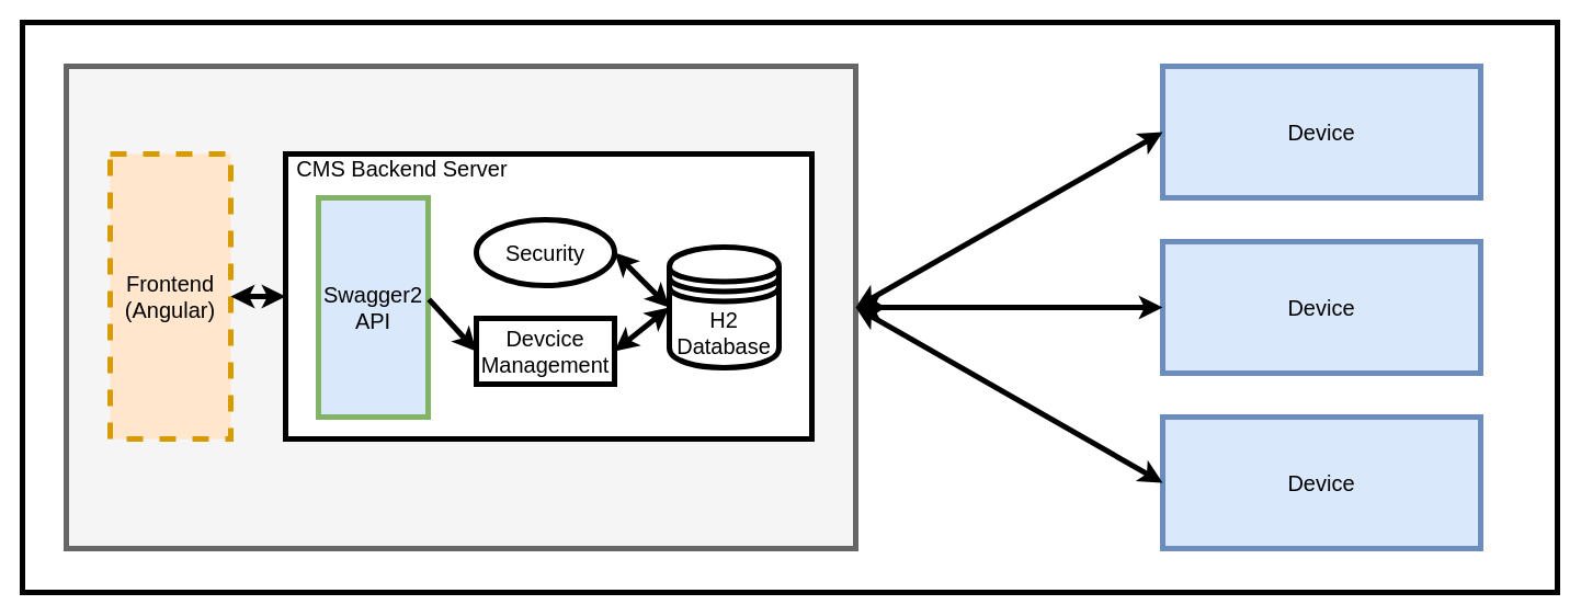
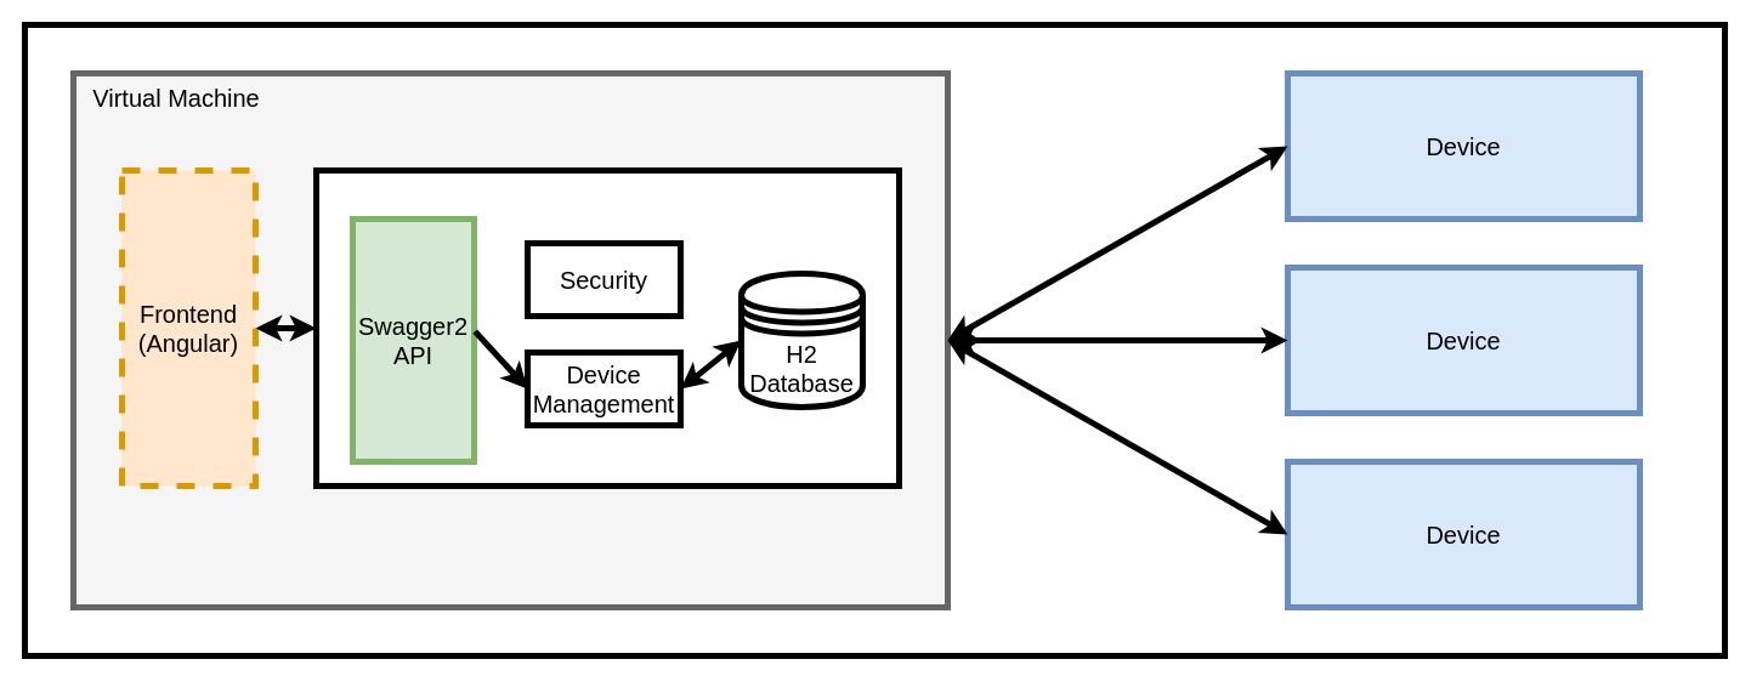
  <mxCell id="0" />
  <mxCell id="1" parent="0" />
  <mxCell id="2" value="" style="rounded=0;whiteSpace=wrap;html=1;strokeWidth=5;gradientColor=none;" vertex="1" parent="1"><mxGeometry width="1400" height="520" as="geometry" x="20" y="20" /></mxCell>
  <mxCell id="3" value="" style="rounded=0;whiteSpace=wrap;html=1;strokeWidth=5;fillColor=#f5f5f5;strokeColor=#666666;fontColor=#333333;" vertex="1" parent="1"><mxGeometry x="60" y="60" width="720" height="440" as="geometry" /></mxCell>
  <mxCell id="4" value="&lt;font style=&quot;font-size: 20px&quot;&gt;Frontend&lt;br&gt;(Angular)&lt;/font&gt;" style="rounded=0;whiteSpace=wrap;html=1;fillColor=#ffe6cc;strokeColor=#d79b00;strokeWidth=5;dashed=1;" vertex="1" parent="1"><mxGeometry x="100" y="140" width="110" height="260" as="geometry" /></mxCell>
+ <mxCell id="5" value="&lt;font style=&quot;font-size: 20px&quot;&gt;Virtual Machine&lt;/font&gt;" style="text;html=1;strokeColor=none;fillColor=none;align=center;verticalAlign=middle;whiteSpace=wrap;rounded=0;" vertex="1" parent="1"><mxGeometry x="70" y="70" width="150" height="20" as="geometry" /></mxCell>
  <mxCell id="6" value="" style="rounded=0;whiteSpace=wrap;html=1;strokeWidth=5;gradientColor=none;" vertex="1" parent="1"><mxGeometry x="260" y="140" width="480" height="260" as="geometry" /></mxCell>
- <mxCell id="7" value="&lt;font style=&quot;font-size: 20px&quot;&gt;CMS Backend Server&lt;/font&gt;" style="text;html=1;strokeColor=none;fillColor=none;align=center;verticalAlign=middle;whiteSpace=wrap;rounded=0;" vertex="1" parent="1"><mxGeometry x="263" y="143" width="207" height="20" as="geometry" /></mxCell>
- <mxCell id="8" value="&lt;font style=&quot;font-size: 20px&quot;&gt;Swagger2&lt;br&gt;API&lt;/font&gt;" style="rounded=0;whiteSpace=wrap;html=1;strokeWidth=5;fillColor=#dae8fc;strokeColor=#82b366;" vertex="1" parent="1"><mxGeometry x="290" y="180" width="100" height="200" as="geometry" /></mxCell>
+ <mxCell id="8" value="&lt;font style=&quot;font-size: 20px&quot;&gt;Swagger2&lt;br&gt;API&lt;/font&gt;" style="rounded=0;whiteSpace=wrap;html=1;strokeWidth=5;fillColor=#d5e8d4;strokeColor=#82b366;" vertex="1" parent="1"><mxGeometry x="290" y="180" width="100" height="200" as="geometry" /></mxCell>
  <mxCell id="9" value="&lt;font style=&quot;font-size: 20px&quot;&gt;H2&lt;br&gt;Database&lt;/font&gt;" style="shape=datastore;whiteSpace=wrap;html=1;strokeWidth=5;gradientColor=none;" vertex="1" parent="1"><mxGeometry x="610" y="225" width="100" height="110" as="geometry" /></mxCell>
- <mxCell id="10" value="&lt;font style=&quot;font-size: 20px&quot;&gt;Security&lt;/font&gt;" style="ellipse;whiteSpace=wrap;html=1;strokeWidth=5;gradientColor=none;" vertex="1" parent="1"><mxGeometry x="434" y="200" width="126" height="60" as="geometry" /></mxCell>
- <mxCell id="11" value="&lt;font style=&quot;font-size: 20px&quot;&gt;Devcice&lt;br&gt;Management&lt;br&gt;&lt;/font&gt;" style="rounded=0;whiteSpace=wrap;html=1;strokeWidth=5;gradientColor=none;" vertex="1" parent="1"><mxGeometry x="434" y="290" width="126" height="60" as="geometry" /></mxCell>
+ <mxCell id="10" value="&lt;font style=&quot;font-size: 20px&quot;&gt;Security&lt;/font&gt;" style="rounded=0;whiteSpace=wrap;html=1;strokeWidth=5;gradientColor=none;" vertex="1" parent="1"><mxGeometry x="434" y="200" width="126" height="60" as="geometry" /></mxCell>
+ <mxCell id="11" value="&lt;font style=&quot;font-size: 20px&quot;&gt;Device&lt;br&gt;Management&lt;br&gt;&lt;/font&gt;" style="rounded=0;whiteSpace=wrap;html=1;strokeWidth=5;gradientColor=none;" vertex="1" parent="1"><mxGeometry x="434" y="290" width="126" height="60" as="geometry" /></mxCell>
  <mxCell id="12" value="" style="endArrow=classic;startArrow=classic;html=1;exitX=1;exitY=0.5;exitDx=0;exitDy=0;entryX=0;entryY=0.5;entryDx=0;entryDy=0;strokeWidth=5;" edge="1" parent="1" source="4" target="6"><mxGeometry width="50" height="50" relative="1" as="geometry"><mxPoint x="380" y="210" as="sourcePoint" /><mxPoint x="430" y="160" as="targetPoint" /></mxGeometry></mxCell>
  <mxCell id="13" value="" style="endArrow=classic;html=1;strokeWidth=5;exitX=1.007;exitY=0.463;exitDx=0;exitDy=0;exitPerimeter=0;entryX=0;entryY=0.5;entryDx=0;entryDy=0;" edge="1" parent="1" source="8" target="11"><mxGeometry width="50" height="50" relative="1" as="geometry"><mxPoint x="380" y="210" as="sourcePoint" /><mxPoint x="430" y="160" as="targetPoint" /></mxGeometry></mxCell>
- <mxCell id="14" value="" style="endArrow=classic;startArrow=classic;html=1;strokeWidth=5;exitX=1;exitY=0.5;exitDx=0;exitDy=0;entryX=0;entryY=0.5;entryDx=0;entryDy=0;" edge="1" parent="1" source="10" target="9"><mxGeometry width="50" height="50" relative="1" as="geometry"><mxPoint x="380" y="210" as="sourcePoint" /><mxPoint x="430" y="160" as="targetPoint" /></mxGeometry></mxCell>
  <mxCell id="15" value="" style="endArrow=classic;startArrow=classic;html=1;strokeWidth=5;exitX=1;exitY=0.5;exitDx=0;exitDy=0;entryX=0;entryY=0.5;entryDx=0;entryDy=0;" edge="1" parent="1" source="11" target="9"><mxGeometry width="50" height="50" relative="1" as="geometry"><mxPoint x="380" y="210" as="sourcePoint" /><mxPoint x="430" y="160" as="targetPoint" /></mxGeometry></mxCell>
  <mxCell id="16" value="&lt;font style=&quot;font-size: 20px&quot;&gt;Device&lt;/font&gt;" style="rounded=0;whiteSpace=wrap;html=1;strokeWidth=5;fillColor=#dae8fc;strokeColor=#6c8ebf;" vertex="1" parent="1"><mxGeometry x="1060" y="380" width="290" height="120" as="geometry" /></mxCell>
  <mxCell id="17" value="&lt;font style=&quot;font-size: 20px&quot;&gt;Device&lt;/font&gt;" style="rounded=0;whiteSpace=wrap;html=1;strokeWidth=5;fillColor=#dae8fc;strokeColor=#6c8ebf;" vertex="1" parent="1"><mxGeometry x="1060" y="220" width="290" height="120" as="geometry" /></mxCell>
  <mxCell id="18" value="&lt;font style=&quot;font-size: 20px&quot;&gt;Device&lt;/font&gt;" style="rounded=0;whiteSpace=wrap;html=1;strokeWidth=5;fillColor=#dae8fc;strokeColor=#6c8ebf;" vertex="1" parent="1"><mxGeometry x="1060" y="60" width="290" height="120" as="geometry" /></mxCell>
  <mxCell id="19" value="" style="endArrow=classic;startArrow=classic;html=1;strokeWidth=5;exitX=1;exitY=0.5;exitDx=0;exitDy=0;entryX=0;entryY=0.5;entryDx=0;entryDy=0;" edge="1" parent="1" source="3" target="18"><mxGeometry width="50" height="50" relative="1" as="geometry"><mxPoint x="950" y="300" as="sourcePoint" /><mxPoint x="1000" y="250" as="targetPoint" /></mxGeometry></mxCell>
  <mxCell id="20" value="" style="endArrow=classic;startArrow=classic;html=1;strokeWidth=5;exitX=1;exitY=0.5;exitDx=0;exitDy=0;entryX=0;entryY=0.5;entryDx=0;entryDy=0;" edge="1" parent="1" source="3" target="17"><mxGeometry width="50" height="50" relative="1" as="geometry"><mxPoint x="790" y="290" as="sourcePoint" /><mxPoint x="1070" y="130" as="targetPoint" /></mxGeometry></mxCell>
  <mxCell id="21" value="" style="endArrow=classic;startArrow=classic;html=1;strokeWidth=5;exitX=1;exitY=0.5;exitDx=0;exitDy=0;entryX=0;entryY=0.5;entryDx=0;entryDy=0;" edge="1" parent="1" source="3" target="16"><mxGeometry width="50" height="50" relative="1" as="geometry"><mxPoint x="800" y="300" as="sourcePoint" /><mxPoint x="1080" y="140" as="targetPoint" /></mxGeometry></mxCell>
